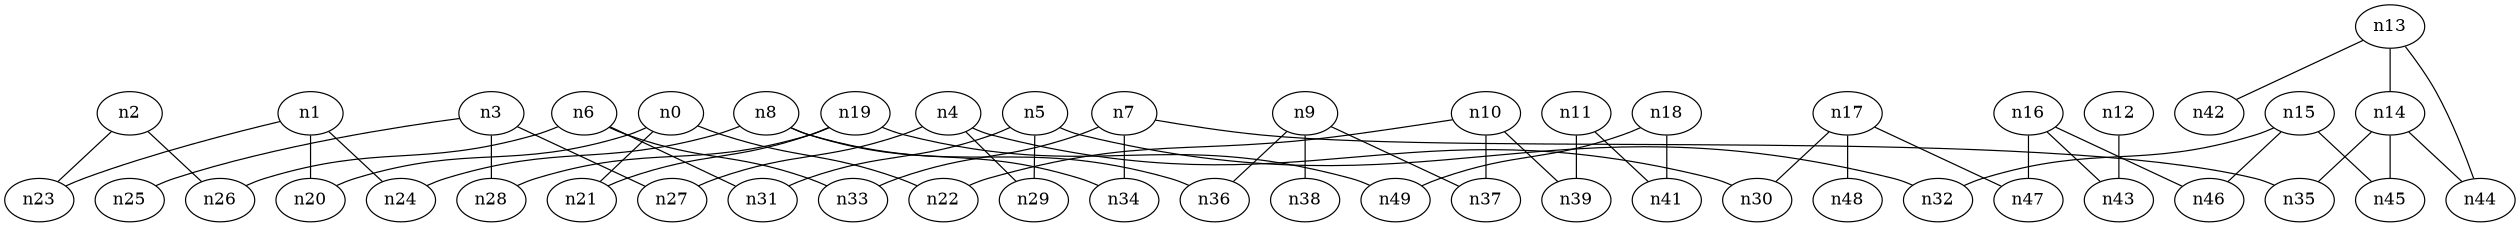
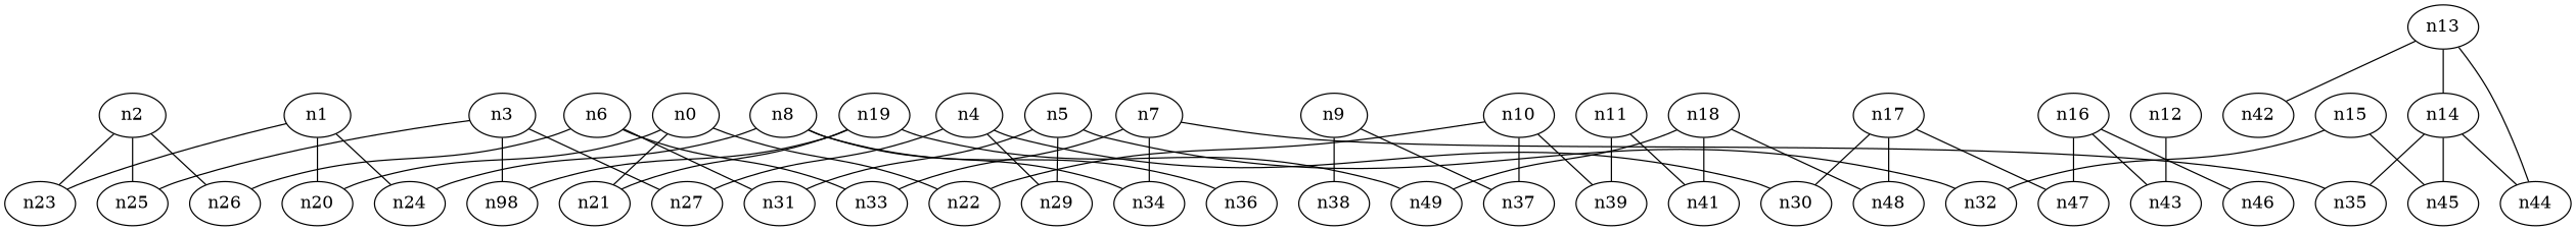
  strict graph {
    edge_default="{}"
    node_default="{}"
    n0 [dim3pos="0.02761312181509047,-0.0425071822001416,-0.9987145012289693"]
    n20 [dim3pos="-0.07921910934544181,0.17812137370460573,-0.9808145130166556"]
    n21 [dim3pos="-0.017744967758986405,0.01314197665041434,-0.9997561725585656"]
    n22 [dim3pos="-0.06971716611274498,0.31149959847165704,0.9476853469908693"]
    n1 [dim3pos="-0.015961299735469302,0.0676861923948773,0.9975789774598491"]
    n23 [dim3pos="0.18715812004699,-0.3423418917456098,-0.9207463642374667"]
    n24 [dim3pos="-0.012185473257003738,-0.09899430446239567,0.995013387812199"]
    n2 [dim3pos="-0.4960786512704373,0.4651536970187187,0.7331698370115357"]
    n25 [dim3pos="-0.44636433733479214,0.14940837680677402,0.8822902103591748"]
    n26 [dim3pos="0.5514478092145246,-0.7244080747300493,-0.41368859662601837"]
    n3 [dim3pos="-0.22251402651135002,-0.008318174294997805,0.9748940024341642"]
    n27 [dim3pos="0.11206888527272156,0.04872420837367853,-0.9925051720127649"]
-   n28 [dim3pos="0.06426363679683256,-0.006483760419380107,0.997911892822442"]
+   n28 [dim3pos="0.06426363679683256,-0.006483760419380107,0.997911892822442" label=n98]
    n4 [dim3pos="0.18986323247222184,0.17904575838122286,-0.9653468647905228"]
    n29 [dim3pos="0.23879764805284676,0.4769895121125941,-0.8458467287984379"]
    n30 [dim3pos="0.0014283374371493773,0.0019241152468323604,-0.9999971288122194"]
    n5 [dim3pos="0.027213251409501153,0.720367243644853,-0.6930587805022315"]
    n31 [dim3pos="-0.10690386560511592,0.9344505963367793,-0.33966696413475495"]
    n32 [dim3pos="0.14656246119519134,-0.4611038576122529,0.8751586584520016"]
    n6 [dim3pos="-0.866978192289581,-0.48352813140064993,-0.12062072889220328"]
    n33 [dim3pos="-0.7655175200389265,-0.3846067487500894,-0.5158106002491005"]
    n7 [dim3pos="0.5040507571919169,0.2352540552542888,0.831016464133333"]
    n34 [dim3pos="-0.2208012103894318,-0.21589618509448277,-0.9511233688392956"]
    n35 [dim3pos="0.33033548921660455,0.018551112744263836,0.9436812601614891"]
    n8 [dim3pos="-0.004788913010481209,-0.009095784957564102,-0.999947165108329"]
    n36 [dim3pos="0.15533915232147488,0.20988989223521093,-0.965306159150317"]
    n9 [dim3pos="0.0017760856845628814,0.0017205866735182456,-0.999996942545896"]
    n37 [dim3pos="0.13563613956006,0.26077342832114464,0.9558242813022071"]
    n38 [dim3pos="0.09667197837596152,0.04155261655527799,-0.99444854500084"]
    n10 [dim3pos="-0.0814897323999685,-0.5276408504846092,-0.8455498544812481"]
    n39 [dim3pos="0.1506626327661474,0.822050081728541,0.5491215113415902"]
    n11 [dim3pos="-0.29576700309167403,-0.943623911964884,-0.14864653595108931"]
    n41 [dim3pos="0.9357622500579525,0.08217644239603389,-0.34292279551177257"]
    n12 [dim3pos="-0.58954553136817,0.3226929807560412,-0.7404764051707544"]
    n43 [dim3pos="-0.2843532629977103,0.39418060467553107,-0.8739364237289734"]
    n42 [dim3pos="-0.39408454246075086,0.08121439874282356,-0.9154788882493917"]
    n13 [dim3pos="0.05448278037787711,0.0037768278852717916,0.9985075674292213"]
    n44 [dim3pos="-0.19330990769878337,0.02553511652065779,0.9808054024166896"]
    n14 [dim3pos="-0.07765215793674861,0.02187930112384248,-0.9967404068011382"]
    n45 [dim3pos="-0.010844381078087481,0.008355465023137382,0.9999062884107092"]
    n15 [dim3pos="0.08815087636563139,-0.12666680601638639,0.9880207200507377"]
    n46 [dim3pos="0.022496318744174862,-0.05480801207187429,-0.9982434560044408"]
    n16 [dim3pos="0.06326719831517723,-0.23796528044957782,0.9692109094092481"]
    n47 [dim3pos="0.017707862366101234,0.1444088089641694,-0.9893596552841506"]
    n17 [dim3pos="0.12175498754495295,0.24157791773925907,-0.9627127467052112"]
    n48 [dim3pos="0.4080068175284023,0.3717147212583023,-0.8338816479874154"]
    n18 [dim3pos="0.7005484880133616,0.21612044121834886,-0.6800910018738516"]
    n49 [dim3pos="-0.4757697840025722,0.01947724525812421,0.8793541661624744"]
    n19 [dim3pos="0.15657921148406873,-0.04942837445358867,-0.9864277907327546"]
    n0 -- n20
    n0 -- n21
    n0 -- n22
    n1 -- n20
    n1 -- n23
    n1 -- n24
    n2 -- n23
+   n2 -- n25
    n2 -- n26
    n3 -- n25
    n3 -- n27
    n3 -- n28
    n4 -- n27
    n4 -- n29
    n4 -- n30
    n5 -- n29
    n5 -- n31
    n5 -- n32
    n6 -- n26
    n6 -- n31
    n6 -- n33
    n7 -- n33
    n7 -- n34
    n7 -- n35
    n8 -- n24
    n8 -- n34
    n8 -- n36
-   n9 -- n36
    n9 -- n37
    n9 -- n38
    n10 -- n22
    n10 -- n37
    n10 -- n39
    n11 -- n39
    n11 -- n41
    n12 -- n43
    n13 -- n42
    n13 -- n44
    n13 -- n14
    n14 -- n35
    n14 -- n44
    n14 -- n45
    n15 -- n32
    n15 -- n45
-   n15 -- n46
    n16 -- n43
    n16 -- n46
    n16 -- n47
    n17 -- n30
    n17 -- n47
    n17 -- n48
    n18 -- n41
+   n18 -- n48
    n18 -- n49
    n19 -- n21
    n19 -- n28
    n19 -- n49
  }
